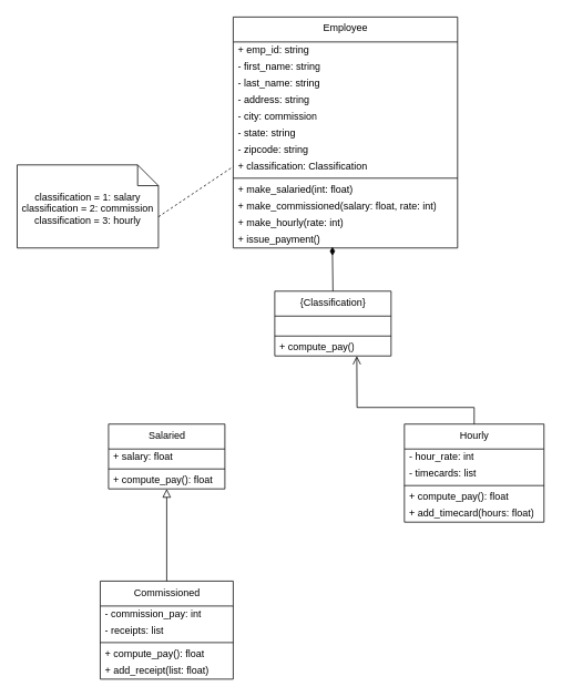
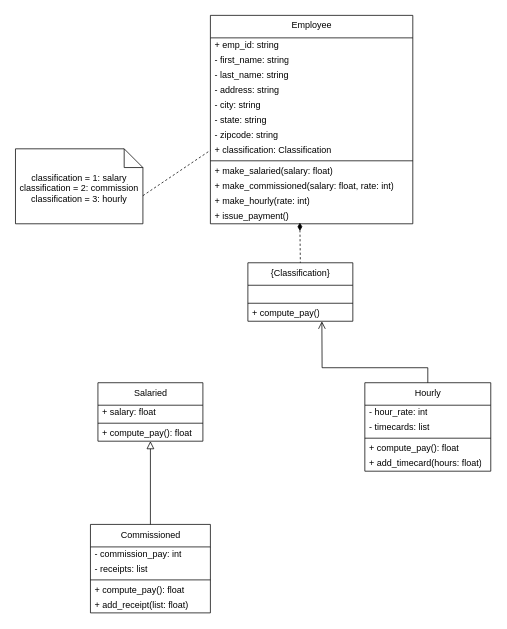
  <mxCell id="0" />
  <mxCell id="1" parent="0" />
  <mxCell id="2" value="Employee" style="swimlane;fontStyle=0;align=center;verticalAlign=top;childLayout=stackLayout;horizontal=1;startSize=30;horizontalStack=0;resizeParent=1;resizeParentMax=0;resizeLast=0;collapsible=0;marginBottom=0;html=1;sketch=0;fillColor=none;" parent="1" vertex="1"><mxGeometry x="280" y="20" width="270" height="278" as="geometry" /></mxCell>
  <mxCell id="3" value="+ emp_id: string" style="text;html=1;strokeColor=none;fillColor=none;align=left;verticalAlign=middle;spacingLeft=4;spacingRight=4;overflow=hidden;rotatable=0;points=[[0,0.5],[1,0.5]];portConstraint=eastwest;" parent="2" vertex="1"><mxGeometry y="30" width="270" height="20" as="geometry" /></mxCell>
  <mxCell id="4" value="- first_name: string" style="text;html=1;strokeColor=none;fillColor=none;align=left;verticalAlign=middle;spacingLeft=4;spacingRight=4;overflow=hidden;rotatable=0;points=[[0,0.5],[1,0.5]];portConstraint=eastwest;" parent="2" vertex="1"><mxGeometry y="50" width="270" height="20" as="geometry" /></mxCell>
  <mxCell id="5" value="- last_name: string" style="text;html=1;strokeColor=none;fillColor=none;align=left;verticalAlign=middle;spacingLeft=4;spacingRight=4;overflow=hidden;rotatable=0;points=[[0,0.5],[1,0.5]];portConstraint=eastwest;" parent="2" vertex="1"><mxGeometry y="70" width="270" height="20" as="geometry" /></mxCell>
  <mxCell id="6" value="- address: string" style="text;html=1;strokeColor=none;fillColor=none;align=left;verticalAlign=middle;spacingLeft=4;spacingRight=4;overflow=hidden;rotatable=0;points=[[0,0.5],[1,0.5]];portConstraint=eastwest;" parent="2" vertex="1"><mxGeometry y="90" width="270" height="20" as="geometry" /></mxCell>
- <mxCell id="7" value="- city: commission" style="text;html=1;strokeColor=none;fillColor=none;align=left;verticalAlign=middle;spacingLeft=4;spacingRight=4;overflow=hidden;rotatable=0;points=[[0,0.5],[1,0.5]];portConstraint=eastwest;" parent="2" vertex="1"><mxGeometry y="110" width="270" height="20" as="geometry" /></mxCell>
+ <mxCell id="7" value="- city: string" style="text;html=1;strokeColor=none;fillColor=none;align=left;verticalAlign=middle;spacingLeft=4;spacingRight=4;overflow=hidden;rotatable=0;points=[[0,0.5],[1,0.5]];portConstraint=eastwest;" parent="2" vertex="1"><mxGeometry y="110" width="270" height="20" as="geometry" /></mxCell>
  <mxCell id="8" value="- state: string" style="text;html=1;strokeColor=none;fillColor=none;align=left;verticalAlign=middle;spacingLeft=4;spacingRight=4;overflow=hidden;rotatable=0;points=[[0,0.5],[1,0.5]];portConstraint=eastwest;" parent="2" vertex="1"><mxGeometry y="130" width="270" height="20" as="geometry" /></mxCell>
  <mxCell id="9" value="- zipcode: string" style="text;html=1;strokeColor=none;fillColor=none;align=left;verticalAlign=middle;spacingLeft=4;spacingRight=4;overflow=hidden;rotatable=0;points=[[0,0.5],[1,0.5]];portConstraint=eastwest;" parent="2" vertex="1"><mxGeometry y="150" width="270" height="20" as="geometry" /></mxCell>
  <mxCell id="10" value="+ classification: Classification" style="text;html=1;strokeColor=none;fillColor=none;align=left;verticalAlign=middle;spacingLeft=4;spacingRight=4;overflow=hidden;rotatable=0;points=[[0,0.5],[1,0.5]];portConstraint=eastwest;" parent="2" vertex="1"><mxGeometry y="170" width="270" height="20" as="geometry" /></mxCell>
  <mxCell id="11" value="" style="line;strokeWidth=1;fillColor=none;align=left;verticalAlign=middle;spacingTop=-1;spacingLeft=3;spacingRight=3;rotatable=0;labelPosition=right;points=[];portConstraint=eastwest;" parent="2" vertex="1"><mxGeometry y="190" width="270" height="8" as="geometry" /></mxCell>
- <mxCell id="12" value="+ make_salaried(int: float)" style="text;html=1;strokeColor=none;fillColor=none;align=left;verticalAlign=middle;spacingLeft=4;spacingRight=4;overflow=hidden;rotatable=0;points=[[0,0.5],[1,0.5]];portConstraint=eastwest;" parent="2" vertex="1"><mxGeometry y="198" width="270" height="20" as="geometry" /></mxCell>
+ <mxCell id="12" value="+ make_salaried(salary: float)" style="text;html=1;strokeColor=none;fillColor=none;align=left;verticalAlign=middle;spacingLeft=4;spacingRight=4;overflow=hidden;rotatable=0;points=[[0,0.5],[1,0.5]];portConstraint=eastwest;" parent="2" vertex="1"><mxGeometry y="198" width="270" height="20" as="geometry" /></mxCell>
  <mxCell id="13" value="+ make_commissioned(salary: float, rate: int)" style="text;html=1;strokeColor=none;fillColor=none;align=left;verticalAlign=middle;spacingLeft=4;spacingRight=4;overflow=hidden;rotatable=0;points=[[0,0.5],[1,0.5]];portConstraint=eastwest;" parent="2" vertex="1"><mxGeometry y="218" width="270" height="20" as="geometry" /></mxCell>
  <mxCell id="14" value="+ make_hourly(rate: int)" style="text;html=1;strokeColor=none;fillColor=none;align=left;verticalAlign=middle;spacingLeft=4;spacingRight=4;overflow=hidden;rotatable=0;points=[[0,0.5],[1,0.5]];portConstraint=eastwest;" parent="2" vertex="1"><mxGeometry y="238" width="270" height="20" as="geometry" /></mxCell>
  <mxCell id="15" value="+ issue_payment()" style="text;html=1;strokeColor=none;fillColor=none;align=left;verticalAlign=middle;spacingLeft=4;spacingRight=4;overflow=hidden;rotatable=0;points=[[0,0.5],[1,0.5]];portConstraint=eastwest;" parent="2" vertex="1"><mxGeometry y="258" width="270" height="20" as="geometry" /></mxCell>
  <mxCell id="16" value="classification = 1: salary&lt;br&gt;classification = 2: commission&lt;br&gt;classification = 3: hourly" style="shape=note2;boundedLbl=1;whiteSpace=wrap;html=1;size=25;verticalAlign=top;align=center;" parent="1" vertex="1"><mxGeometry x="20" y="198" width="170" height="100" as="geometry" /></mxCell>
  <mxCell id="17" value="" style="endArrow=none;dashed=1;html=1;rounded=0;exitX=0;exitY=0;exitDx=170;exitDy=62.5;exitPerimeter=0;entryX=0;entryY=0.5;entryDx=0;entryDy=0;" parent="1" source="16" target="10" edge="1"><mxGeometry width="50" height="50" relative="1" as="geometry"><mxPoint x="230" y="290" as="sourcePoint" /><mxPoint x="280" y="220" as="targetPoint" /></mxGeometry></mxCell>
  <mxCell id="18" value="&lt;span style=&quot;text-align: left;&quot;&gt;Salaried&lt;/span&gt;" style="swimlane;fontStyle=0;align=center;verticalAlign=top;childLayout=stackLayout;horizontal=1;startSize=30;horizontalStack=0;resizeParent=1;resizeParentMax=0;resizeLast=0;collapsible=0;marginBottom=0;html=1;fillColor=none;" parent="1" vertex="1"><mxGeometry x="130" y="510" width="140" height="78" as="geometry" /></mxCell>
  <mxCell id="19" value="+ salary: float" style="text;html=1;strokeColor=none;fillColor=none;align=left;verticalAlign=middle;spacingLeft=4;spacingRight=4;overflow=hidden;rotatable=0;points=[[0,0.5],[1,0.5]];portConstraint=eastwest;" parent="18" vertex="1"><mxGeometry y="30" width="140" height="20" as="geometry" /></mxCell>
  <mxCell id="20" value="" style="line;strokeWidth=1;fillColor=none;align=left;verticalAlign=middle;spacingTop=-1;spacingLeft=3;spacingRight=3;rotatable=0;labelPosition=right;points=[];portConstraint=eastwest;" parent="18" vertex="1"><mxGeometry y="50" width="140" height="8" as="geometry" /></mxCell>
  <mxCell id="21" value="+ compute_pay(): float" style="text;html=1;strokeColor=none;fillColor=none;align=left;verticalAlign=middle;spacingLeft=4;spacingRight=4;overflow=hidden;rotatable=0;points=[[0,0.5],[1,0.5]];portConstraint=eastwest;" parent="18" vertex="1"><mxGeometry y="58" width="140" height="20" as="geometry" /></mxCell>
  <mxCell id="22" value="&lt;span style=&quot;text-align: left;&quot;&gt;Commissioned&lt;/span&gt;" style="swimlane;fontStyle=0;align=center;verticalAlign=top;childLayout=stackLayout;horizontal=1;startSize=30;horizontalStack=0;resizeParent=1;resizeParentMax=0;resizeLast=0;collapsible=0;marginBottom=0;html=1;fillColor=none;" parent="1" vertex="1"><mxGeometry x="120" y="699" width="160" height="118" as="geometry" /></mxCell>
  <mxCell id="23" value="- commission_pay: int" style="text;html=1;strokeColor=none;fillColor=none;align=left;verticalAlign=middle;spacingLeft=4;spacingRight=4;overflow=hidden;rotatable=0;points=[[0,0.5],[1,0.5]];portConstraint=eastwest;" parent="22" vertex="1"><mxGeometry y="30" width="160" height="20" as="geometry" /></mxCell>
  <mxCell id="24" value="- receipts: list" style="text;html=1;strokeColor=none;fillColor=none;align=left;verticalAlign=middle;spacingLeft=4;spacingRight=4;overflow=hidden;rotatable=0;points=[[0,0.5],[1,0.5]];portConstraint=eastwest;" parent="22" vertex="1"><mxGeometry y="50" width="160" height="20" as="geometry" /></mxCell>
  <mxCell id="25" value="" style="line;strokeWidth=1;fillColor=none;align=left;verticalAlign=middle;spacingTop=-1;spacingLeft=3;spacingRight=3;rotatable=0;labelPosition=right;points=[];portConstraint=eastwest;" parent="22" vertex="1"><mxGeometry y="70" width="160" height="8" as="geometry" /></mxCell>
  <mxCell id="26" value="+ compute_pay(): float" style="text;html=1;strokeColor=none;fillColor=none;align=left;verticalAlign=middle;spacingLeft=4;spacingRight=4;overflow=hidden;rotatable=0;points=[[0,0.5],[1,0.5]];portConstraint=eastwest;" parent="22" vertex="1"><mxGeometry y="78" width="160" height="20" as="geometry" /></mxCell>
  <mxCell id="27" value="+ add_receipt(list: float)" style="text;html=1;strokeColor=none;fillColor=none;align=left;verticalAlign=middle;spacingLeft=4;spacingRight=4;overflow=hidden;rotatable=0;points=[[0,0.5],[1,0.5]];portConstraint=eastwest;" parent="22" vertex="1"><mxGeometry y="98" width="160" height="20" as="geometry" /></mxCell>
  <mxCell id="28" value="&lt;span style=&quot;text-align: left;&quot;&gt;Hourly&lt;br&gt;&lt;/span&gt;" style="swimlane;fontStyle=0;align=center;verticalAlign=top;childLayout=stackLayout;horizontal=1;startSize=30;horizontalStack=0;resizeParent=1;resizeParentMax=0;resizeLast=0;collapsible=0;marginBottom=0;html=1;fillColor=none;" parent="1" vertex="1"><mxGeometry x="486" y="510" width="168" height="118" as="geometry" /></mxCell>
  <mxCell id="29" value="- hour_rate: int" style="text;html=1;strokeColor=none;fillColor=none;align=left;verticalAlign=middle;spacingLeft=4;spacingRight=4;overflow=hidden;rotatable=0;points=[[0,0.5],[1,0.5]];portConstraint=eastwest;" parent="28" vertex="1"><mxGeometry y="30" width="168" height="20" as="geometry" /></mxCell>
  <mxCell id="30" value="- timecards: list" style="text;html=1;strokeColor=none;fillColor=none;align=left;verticalAlign=middle;spacingLeft=4;spacingRight=4;overflow=hidden;rotatable=0;points=[[0,0.5],[1,0.5]];portConstraint=eastwest;fontColor=#000000;" parent="28" vertex="1"><mxGeometry y="50" width="168" height="20" as="geometry" /></mxCell>
  <mxCell id="31" value="" style="line;strokeWidth=1;fillColor=none;align=left;verticalAlign=middle;spacingTop=-1;spacingLeft=3;spacingRight=3;rotatable=0;labelPosition=right;points=[];portConstraint=eastwest;" parent="28" vertex="1"><mxGeometry y="70" width="168" height="8" as="geometry" /></mxCell>
  <mxCell id="32" value="+ compute_pay(): float" style="text;html=1;strokeColor=none;fillColor=none;align=left;verticalAlign=middle;spacingLeft=4;spacingRight=4;overflow=hidden;rotatable=0;points=[[0,0.5],[1,0.5]];portConstraint=eastwest;" parent="28" vertex="1"><mxGeometry y="78" width="168" height="20" as="geometry" /></mxCell>
  <mxCell id="33" value="+ add_timecard(hours: float)" style="text;html=1;strokeColor=none;fillColor=none;align=left;verticalAlign=middle;spacingLeft=4;spacingRight=4;overflow=hidden;rotatable=0;points=[[0,0.5],[1,0.5]];portConstraint=eastwest;" parent="28" vertex="1"><mxGeometry y="98" width="168" height="20" as="geometry" /></mxCell>
  <mxCell id="34" value="{Classification}" style="swimlane;fontStyle=0;align=center;verticalAlign=top;childLayout=stackLayout;horizontal=1;startSize=30;horizontalStack=0;resizeParent=1;resizeParentMax=0;resizeLast=0;collapsible=0;marginBottom=0;html=1;sketch=0;strokeColor=default;fillColor=none;gradientColor=none;" parent="1" vertex="1"><mxGeometry x="330" y="350" width="140" height="78" as="geometry" /></mxCell>
  <mxCell id="35" value="&amp;nbsp;" style="text;html=1;strokeColor=none;fillColor=none;align=left;verticalAlign=middle;spacingLeft=4;spacingRight=4;overflow=hidden;rotatable=0;points=[[0,0.5],[1,0.5]];portConstraint=eastwest;sketch=0;" parent="34" vertex="1"><mxGeometry y="30" width="140" height="20" as="geometry" /></mxCell>
  <mxCell id="36" value="" style="line;strokeWidth=1;fillColor=none;align=left;verticalAlign=middle;spacingTop=-1;spacingLeft=3;spacingRight=3;rotatable=0;labelPosition=right;points=[];portConstraint=eastwest;sketch=0;" parent="34" vertex="1"><mxGeometry y="50" width="140" height="8" as="geometry" /></mxCell>
  <mxCell id="37" value="+ compute_pay()" style="text;html=1;strokeColor=none;fillColor=none;align=left;verticalAlign=middle;spacingLeft=4;spacingRight=4;overflow=hidden;rotatable=0;points=[[0,0.5],[1,0.5]];portConstraint=eastwest;sketch=0;" parent="34" vertex="1"><mxGeometry y="58" width="140" height="20" as="geometry" /></mxCell>
  <mxCell id="38" value="" style="endArrow=open;html=1;rounded=0;align=center;verticalAlign=bottom;endFill=0;labelBackgroundColor=none;endSize=8;fontColor=#000000;exitX=0.5;exitY=0;exitDx=0;exitDy=0;entryX=0.705;entryY=1.003;entryDx=0;entryDy=0;entryPerimeter=0;" parent="1" source="28" target="37" edge="1"><mxGeometry relative="1" as="geometry"><mxPoint x="240" y="520" as="sourcePoint" /><mxPoint x="420" y="450" as="targetPoint" /><Array as="points"><mxPoint x="570" y="490" /><mxPoint x="429" y="490" /></Array></mxGeometry></mxCell>
  <mxCell id="39" value="" style="resizable=0;html=1;align=center;verticalAlign=top;labelBackgroundColor=none;sketch=0;fontColor=#000000;strokeColor=default;fillColor=none;gradientColor=none;" parent="38" connectable="0" vertex="1"><mxGeometry relative="1" as="geometry" /></mxCell>
- <mxCell id="40" value="" style="endArrow=none;startArrow=diamondThin;endFill=0;startFill=1;html=1;verticalAlign=bottom;labelBackgroundColor=none;strokeWidth=1;startSize=8;endSize=8;rounded=0;fontColor=#000000;entryX=0.5;entryY=0;entryDx=0;entryDy=0;exitX=0.442;exitY=0.924;exitDx=0;exitDy=0;exitPerimeter=0;" parent="1" source="15" target="34" edge="1"><mxGeometry width="160" relative="1" as="geometry"><mxPoint x="400" y="320" as="sourcePoint" /><mxPoint x="370" y="420" as="targetPoint" /></mxGeometry></mxCell>
+ <mxCell id="40" value="" style="endArrow=none;startArrow=diamondThin;endFill=0;startFill=1;html=1;verticalAlign=bottom;labelBackgroundColor=none;strokeWidth=1;startSize=8;endSize=8;rounded=0;fontColor=#000000;entryX=0.5;entryY=0;entryDx=0;entryDy=0;exitX=0.442;exitY=0.924;exitDx=0;exitDy=0;exitPerimeter=0;dashed=1;" parent="1" source="15" target="34" edge="1"><mxGeometry width="160" relative="1" as="geometry"><mxPoint x="400" y="320" as="sourcePoint" /><mxPoint x="370" y="420" as="targetPoint" /></mxGeometry></mxCell>
  <mxCell id="41" value="" style="endArrow=block;html=1;rounded=0;align=center;verticalAlign=bottom;endFill=0;labelBackgroundColor=none;endSize=8;fontColor=#000000;exitX=0.5;exitY=0;exitDx=0;exitDy=0;" parent="1" source="22" target="21" edge="1"><mxGeometry relative="1" as="geometry"><mxPoint x="20" y="693" as="sourcePoint" /><mxPoint x="200" y="630" as="targetPoint" /><Array as="points" /></mxGeometry></mxCell>
  <mxCell id="42" value="" style="resizable=0;html=1;align=center;verticalAlign=top;labelBackgroundColor=none;sketch=0;fontColor=#000000;strokeColor=default;fillColor=none;gradientColor=none;" parent="41" connectable="0" vertex="1"><mxGeometry relative="1" as="geometry" /></mxCell>
